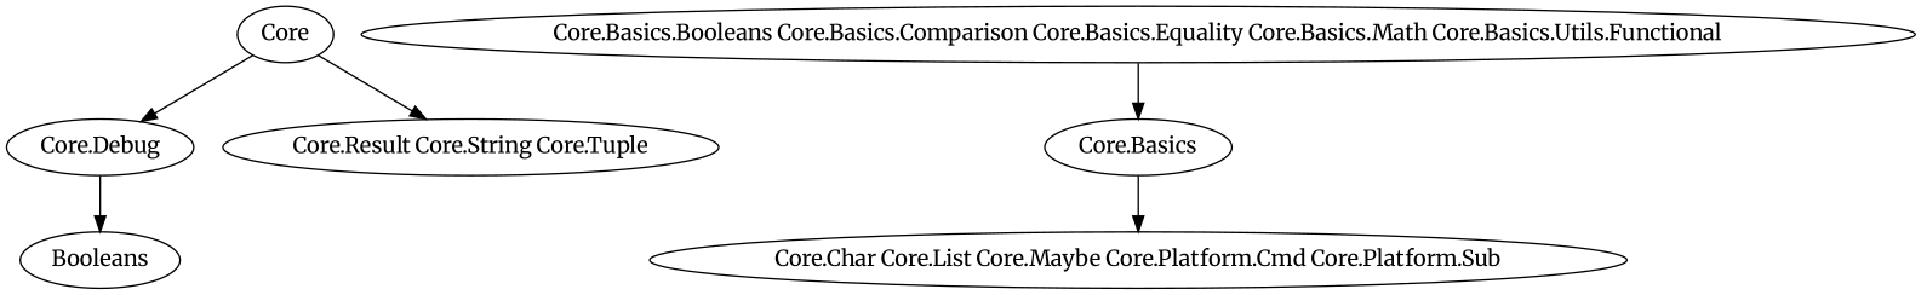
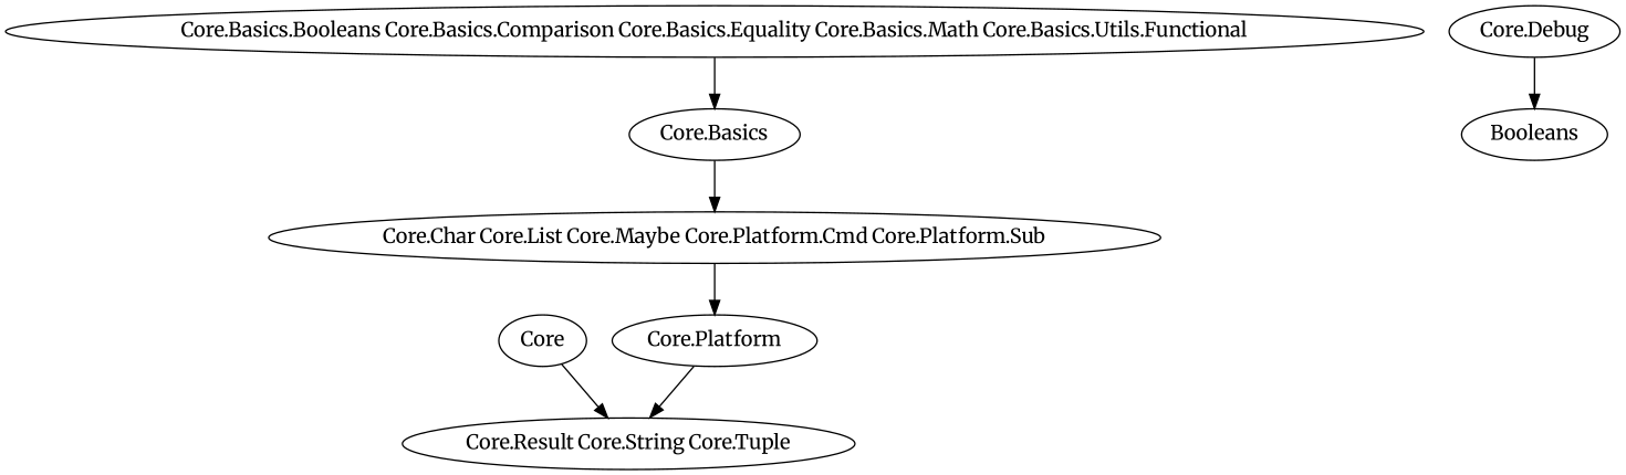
  digraph {
    fontname=Merriweather
    node [fontname=Merriweather]
    edge [fontname=Merriweather]
    Core
    "Core.Debug"
    "Core.Result Core.String Core.Tuple"
    n4 [label=Booleans]
    "Core.Basics"
    "Core.Char Core.List Core.Maybe Core.Platform.Cmd Core.Platform.Sub"
+   "Core.Platform"
    "Core.Basics.Booleans Core.Basics.Comparison Core.Basics.Equality Core.Basics.Math Core.Basics.Utils.Functional"
-   Core -> "Core.Debug"
    Core -> "Core.Result Core.String Core.Tuple"
    "Core.Debug" -> n4
    "Core.Basics" -> "Core.Char Core.List Core.Maybe Core.Platform.Cmd Core.Platform.Sub"
+   "Core.Char Core.List Core.Maybe Core.Platform.Cmd Core.Platform.Sub" -> "Core.Platform"
+   "Core.Platform" -> "Core.Result Core.String Core.Tuple"
    "Core.Basics.Booleans Core.Basics.Comparison Core.Basics.Equality Core.Basics.Math Core.Basics.Utils.Functional" -> "Core.Basics"
  }
